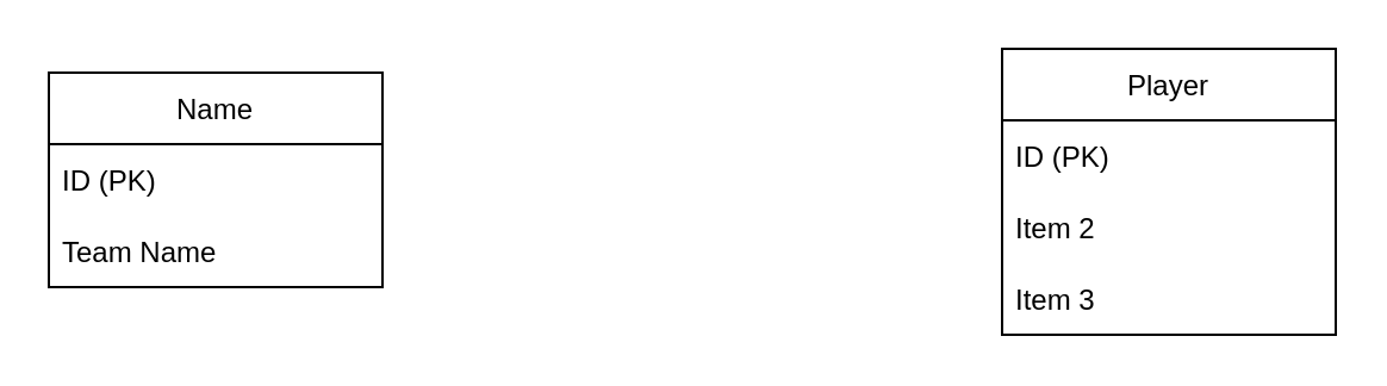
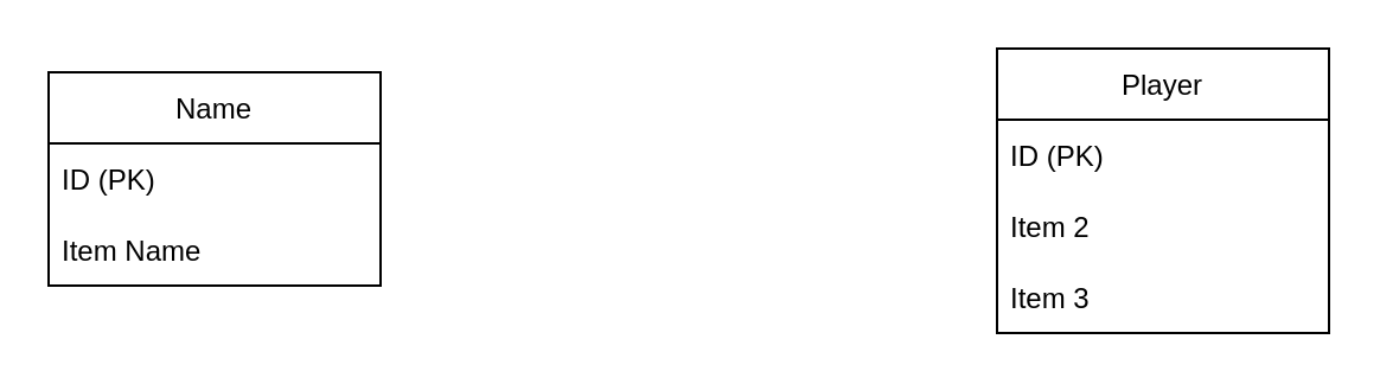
  <mxCell id="0" />
  <mxCell id="1" parent="0" />
  <mxCell id="2" value="Name" style="swimlane;fontStyle=0;childLayout=stackLayout;horizontal=1;startSize=30;horizontalStack=0;resizeParent=1;resizeParentMax=0;resizeLast=0;collapsible=1;marginBottom=0;" vertex="1" parent="1"><mxGeometry x="20" y="30" width="140" height="90" as="geometry" /></mxCell>
  <mxCell id="3" value="ID (PK)" style="text;strokeColor=none;fillColor=none;align=left;verticalAlign=middle;spacingLeft=4;spacingRight=4;overflow=hidden;points=[[0,0.5],[1,0.5]];portConstraint=eastwest;rotatable=0;" vertex="1" parent="2"><mxGeometry y="30" width="140" height="30" as="geometry" /></mxCell>
- <mxCell id="4" value="Team Name" style="text;strokeColor=none;fillColor=none;align=left;verticalAlign=middle;spacingLeft=4;spacingRight=4;overflow=hidden;points=[[0,0.5],[1,0.5]];portConstraint=eastwest;rotatable=0;" vertex="1" parent="2"><mxGeometry y="60" width="140" height="30" as="geometry" /></mxCell>
+ <mxCell id="4" value="Item Name" style="text;strokeColor=none;fillColor=none;align=left;verticalAlign=middle;spacingLeft=4;spacingRight=4;overflow=hidden;points=[[0,0.5],[1,0.5]];portConstraint=eastwest;rotatable=0;" vertex="1" parent="2"><mxGeometry y="60" width="140" height="30" as="geometry" /></mxCell>
  <mxCell id="5" value="Player" style="swimlane;fontStyle=0;childLayout=stackLayout;horizontal=1;startSize=30;horizontalStack=0;resizeParent=1;resizeParentMax=0;resizeLast=0;collapsible=1;marginBottom=0;" vertex="1" parent="1"><mxGeometry x="420" y="20" width="140" height="120" as="geometry" /></mxCell>
  <mxCell id="6" value="ID (PK)" style="text;strokeColor=none;fillColor=none;align=left;verticalAlign=middle;spacingLeft=4;spacingRight=4;overflow=hidden;points=[[0,0.5],[1,0.5]];portConstraint=eastwest;rotatable=0;" vertex="1" parent="5"><mxGeometry y="30" width="140" height="30" as="geometry" /></mxCell>
  <mxCell id="7" value="Item 2" style="text;strokeColor=none;fillColor=none;align=left;verticalAlign=middle;spacingLeft=4;spacingRight=4;overflow=hidden;points=[[0,0.5],[1,0.5]];portConstraint=eastwest;rotatable=0;" vertex="1" parent="5"><mxGeometry y="60" width="140" height="30" as="geometry" /></mxCell>
  <mxCell id="8" value="Item 3" style="text;strokeColor=none;fillColor=none;align=left;verticalAlign=middle;spacingLeft=4;spacingRight=4;overflow=hidden;points=[[0,0.5],[1,0.5]];portConstraint=eastwest;rotatable=0;" vertex="1" parent="5"><mxGeometry y="90" width="140" height="30" as="geometry" /></mxCell>
